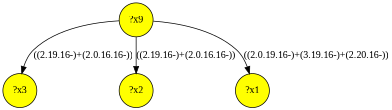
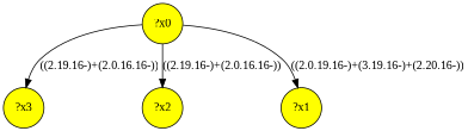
  digraph {
    fontname="Liberation Serif"
    node [fillcolor=yellow fontname="Liberation Serif" shape=circle style="filled,"]
    edge [fontname="Liberation Serif"]
    n1 [label="?x3"]
-   n2 [label="?x9"]
+   n2 [label="?x0"]
    n3 [label="?x2"]
    n4 [label="?x1"]
    n2 -> n1 [label="((2.19.16-)+(2.0.16.16-))"]
    n2 -> n3 [label="((2.19.16-)+(2.0.16.16-))"]
    n2 -> n4 [label="((2.0.19.16-)+(3.19.16-)+(2.20.16-))"]
  }
